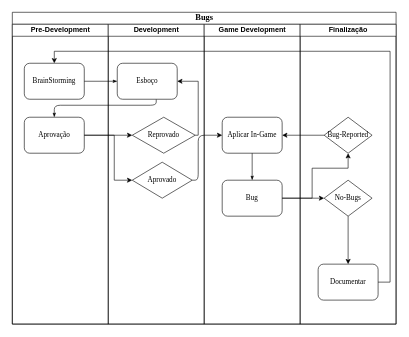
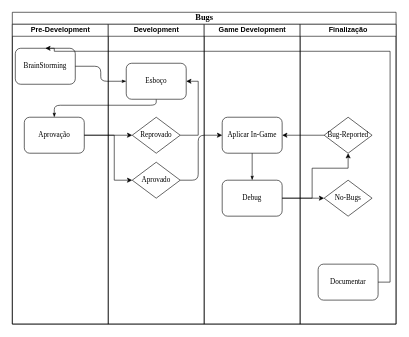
  <mxCell id="0" />
  <mxCell id="1" parent="0" />
  <mxCell id="2" value="Bugs" style="swimlane;html=1;childLayout=stackLayout;startSize=20;rounded=0;shadow=0;labelBackgroundColor=none;strokeWidth=1;fontFamily=Verdana;fontSize=14;align=center;" parent="1" vertex="1"><mxGeometry x="20" y="20" width="640" height="520" as="geometry" /></mxCell>
  <mxCell id="3" value="Pre-Development" style="swimlane;html=1;startSize=20;" parent="2" vertex="1"><mxGeometry y="20" width="160" height="500" as="geometry" /></mxCell>
- <mxCell id="4" value="BrainStorming" style="rounded=1;whiteSpace=wrap;html=1;shadow=0;labelBackgroundColor=none;strokeWidth=1;fontFamily=Verdana;fontSize=12;align=center;" parent="3" vertex="1"><mxGeometry x="20" y="65" width="100" height="60" as="geometry" /></mxCell>
+ <mxCell id="4" value="BrainStorming" style="rounded=1;whiteSpace=wrap;html=1;shadow=0;labelBackgroundColor=none;strokeWidth=1;fontFamily=Verdana;fontSize=12;align=center;" parent="3" vertex="1"><mxGeometry x="5" y="40" width="100" height="60" as="geometry" /></mxCell>
  <mxCell id="5" value="Aprovação" style="rounded=1;whiteSpace=wrap;html=1;shadow=0;labelBackgroundColor=none;strokeWidth=1;fontFamily=Verdana;fontSize=12;align=center;" parent="3" vertex="1"><mxGeometry x="20" y="155" width="100" height="60" as="geometry" /></mxCell>
  <mxCell id="6" style="edgeStyle=orthogonalEdgeStyle;rounded=1;html=1;labelBackgroundColor=none;startArrow=none;startFill=0;startSize=5;endArrow=classicThin;endFill=1;endSize=5;jettySize=auto;orthogonalLoop=1;strokeWidth=1;fontFamily=Verdana;fontSize=8" parent="2" source="4" target="9" edge="1"><mxGeometry relative="1" as="geometry" /></mxCell>
  <mxCell id="7" style="edgeStyle=orthogonalEdgeStyle;rounded=1;html=1;labelBackgroundColor=none;startArrow=none;startFill=0;startSize=5;endArrow=classicThin;endFill=1;endSize=5;jettySize=auto;orthogonalLoop=1;strokeWidth=1;fontFamily=Verdana;fontSize=8" parent="2" source="9" target="5" edge="1"><mxGeometry relative="1" as="geometry"><Array as="points"><mxPoint x="240" y="155" /><mxPoint x="70" y="155" /></Array></mxGeometry></mxCell>
  <mxCell id="8" value="Development" style="swimlane;html=1;startSize=20;" parent="2" vertex="1"><mxGeometry x="160" y="20" width="160" height="500" as="geometry" /></mxCell>
- <mxCell id="9" value="Esboço" style="rounded=1;whiteSpace=wrap;html=1;shadow=0;labelBackgroundColor=none;strokeWidth=1;fontFamily=Verdana;fontSize=12;align=center;" parent="8" vertex="1"><mxGeometry x="15" y="65" width="100" height="60" as="geometry" /></mxCell>
- <mxCell id="10" value="Aprovado" style="rhombus;whiteSpace=wrap;html=1;rounded=0;shadow=0;labelBackgroundColor=none;strokeWidth=1;fontFamily=Verdana;fontSize=12;align=center;" vertex="1" parent="8"><mxGeometry x="40" y="230" width="100" height="60" as="geometry" /></mxCell>
+ <mxCell id="9" value="Esboço" style="rounded=1;whiteSpace=wrap;html=1;shadow=0;labelBackgroundColor=none;strokeWidth=1;fontFamily=Verdana;fontSize=12;align=center;" parent="8" vertex="1"><mxGeometry x="30" y="65" width="100" height="60" as="geometry" /></mxCell>
+ <mxCell id="10" value="Aprovado" style="rhombus;whiteSpace=wrap;html=1;rounded=0;shadow=0;labelBackgroundColor=none;strokeWidth=1;fontFamily=Verdana;fontSize=12;align=center;" vertex="1" parent="8"><mxGeometry x="40" y="230" width="80" height="60" as="geometry" /></mxCell>
  <mxCell id="11" style="edgeStyle=orthogonalEdgeStyle;rounded=0;orthogonalLoop=1;jettySize=auto;html=1;entryX=1;entryY=0.5;entryDx=0;entryDy=0;" edge="1" parent="8" source="12" target="9"><mxGeometry relative="1" as="geometry"><Array as="points"><mxPoint x="150" y="185" /><mxPoint x="150" y="95" /></Array></mxGeometry></mxCell>
- <mxCell id="12" value="Reprovado" style="rhombus;whiteSpace=wrap;html=1;rounded=0;shadow=0;labelBackgroundColor=none;strokeWidth=1;fontFamily=Verdana;fontSize=12;align=center;" vertex="1" parent="8"><mxGeometry x="40" y="155" width="105" height="60" as="geometry" /></mxCell>
+ <mxCell id="12" value="Reprovado" style="rhombus;whiteSpace=wrap;html=1;rounded=0;shadow=0;labelBackgroundColor=none;strokeWidth=1;fontFamily=Verdana;fontSize=12;align=center;" vertex="1" parent="8"><mxGeometry x="40" y="155" width="80" height="60" as="geometry" /></mxCell>
  <mxCell id="13" value="Game Development" style="swimlane;html=1;startSize=20;" parent="2" vertex="1"><mxGeometry x="320" y="20" width="160" height="500" as="geometry" /></mxCell>
  <mxCell id="14" value="Aplicar In-Game" style="rounded=1;whiteSpace=wrap;html=1;shadow=0;labelBackgroundColor=none;strokeWidth=1;fontFamily=Verdana;fontSize=12;align=center;" parent="13" vertex="1"><mxGeometry x="30" y="155" width="100" height="60" as="geometry" /></mxCell>
  <mxCell id="15" style="edgeStyle=orthogonalEdgeStyle;rounded=1;html=1;labelBackgroundColor=none;startArrow=none;startFill=0;startSize=5;endArrow=classicThin;endFill=1;endSize=5;jettySize=auto;orthogonalLoop=1;strokeWidth=1;fontFamily=Verdana;fontSize=8;entryX=0.5;entryY=0;entryDx=0;entryDy=0;" parent="13" source="14" target="16" edge="1"><mxGeometry relative="1" as="geometry"><mxPoint x="80" y="240" as="targetPoint" /></mxGeometry></mxCell>
- <mxCell id="16" value="Bug" style="rounded=1;whiteSpace=wrap;html=1;shadow=0;labelBackgroundColor=none;strokeWidth=1;fontFamily=Verdana;fontSize=12;align=center;" parent="13" vertex="1"><mxGeometry x="30" y="260" width="100" height="60" as="geometry" /></mxCell>
+ <mxCell id="16" value="Debug" style="rounded=1;whiteSpace=wrap;html=1;shadow=0;labelBackgroundColor=none;strokeWidth=1;fontFamily=Verdana;fontSize=12;align=center;" parent="13" vertex="1"><mxGeometry x="30" y="260" width="100" height="60" as="geometry" /></mxCell>
  <mxCell id="17" value="Finalização" style="swimlane;html=1;startSize=20;" parent="2" vertex="1"><mxGeometry x="480" y="20" width="160" height="500" as="geometry" /></mxCell>
  <mxCell id="18" value="Documentar" style="rounded=1;whiteSpace=wrap;html=1;shadow=0;labelBackgroundColor=none;strokeWidth=1;fontFamily=Verdana;fontSize=12;align=center;" parent="17" vertex="1"><mxGeometry x="30" y="400" width="100" height="60" as="geometry" /></mxCell>
- <mxCell id="19" style="edgeStyle=orthogonalEdgeStyle;rounded=0;orthogonalLoop=1;jettySize=auto;html=1;entryX=0.5;entryY=0;entryDx=0;entryDy=0;strokeWidth=1;fontSize=14;" edge="1" parent="17" source="20" target="18"><mxGeometry relative="1" as="geometry" /></mxCell>
  <mxCell id="20" value="No-Bugs" style="rhombus;whiteSpace=wrap;html=1;rounded=0;shadow=0;labelBackgroundColor=none;strokeWidth=1;fontFamily=Verdana;fontSize=12;align=center;" vertex="1" parent="17"><mxGeometry x="40" y="260" width="80" height="60" as="geometry" /></mxCell>
  <mxCell id="21" value="Bug-Reported" style="rhombus;whiteSpace=wrap;html=1;rounded=0;shadow=0;labelBackgroundColor=none;strokeWidth=1;fontFamily=Verdana;fontSize=12;align=center;" vertex="1" parent="17"><mxGeometry x="40" y="155" width="80" height="60" as="geometry" /></mxCell>
  <mxCell id="22" value="" style="endArrow=classic;html=1;exitX=1;exitY=0.5;exitDx=0;exitDy=0;entryX=0;entryY=0.5;entryDx=0;entryDy=0;" edge="1" parent="2" source="10" target="14"><mxGeometry width="50" height="50" relative="1" as="geometry"><mxPoint x="330" y="200" as="sourcePoint" /><mxPoint x="380" y="150" as="targetPoint" /><Array as="points"><mxPoint x="310" y="280" /><mxPoint x="310" y="205" /></Array></mxGeometry></mxCell>
  <mxCell id="23" style="edgeStyle=orthogonalEdgeStyle;rounded=0;orthogonalLoop=1;jettySize=auto;html=1;entryX=0;entryY=0.5;entryDx=0;entryDy=0;exitX=1;exitY=0.5;exitDx=0;exitDy=0;" edge="1" parent="2" source="5" target="12"><mxGeometry relative="1" as="geometry"><mxPoint x="190" y="206" as="targetPoint" /></mxGeometry></mxCell>
  <mxCell id="24" style="edgeStyle=orthogonalEdgeStyle;rounded=0;orthogonalLoop=1;jettySize=auto;html=1;exitX=1;exitY=0.5;exitDx=0;exitDy=0;entryX=0;entryY=0.5;entryDx=0;entryDy=0;" edge="1" parent="2" source="5" target="10"><mxGeometry relative="1" as="geometry"><Array as="points"><mxPoint x="170" y="205" /><mxPoint x="170" y="280" /></Array></mxGeometry></mxCell>
  <mxCell id="25" style="edgeStyle=orthogonalEdgeStyle;rounded=0;orthogonalLoop=1;jettySize=auto;html=1;entryX=0.5;entryY=0;entryDx=0;entryDy=0;" edge="1" parent="2" source="18" target="4"><mxGeometry relative="1" as="geometry"><Array as="points"><mxPoint x="630" y="450" /><mxPoint x="630" y="65" /><mxPoint x="70" y="65" /></Array></mxGeometry></mxCell>
  <mxCell id="26" style="edgeStyle=orthogonalEdgeStyle;rounded=0;orthogonalLoop=1;jettySize=auto;html=1;strokeWidth=1;fontSize=14;" edge="1" parent="2" source="16" target="20"><mxGeometry relative="1" as="geometry" /></mxCell>
  <mxCell id="27" style="edgeStyle=orthogonalEdgeStyle;rounded=0;orthogonalLoop=1;jettySize=auto;html=1;entryX=0.5;entryY=1;entryDx=0;entryDy=0;strokeWidth=1;fontSize=14;" edge="1" parent="2" source="16" target="21"><mxGeometry relative="1" as="geometry"><Array as="points"><mxPoint x="500" y="310" /><mxPoint x="500" y="260" /><mxPoint x="560" y="260" /></Array></mxGeometry></mxCell>
  <mxCell id="28" style="edgeStyle=orthogonalEdgeStyle;rounded=0;orthogonalLoop=1;jettySize=auto;html=1;strokeWidth=1;fontSize=14;" edge="1" parent="2" source="21" target="14"><mxGeometry relative="1" as="geometry" /></mxCell>
